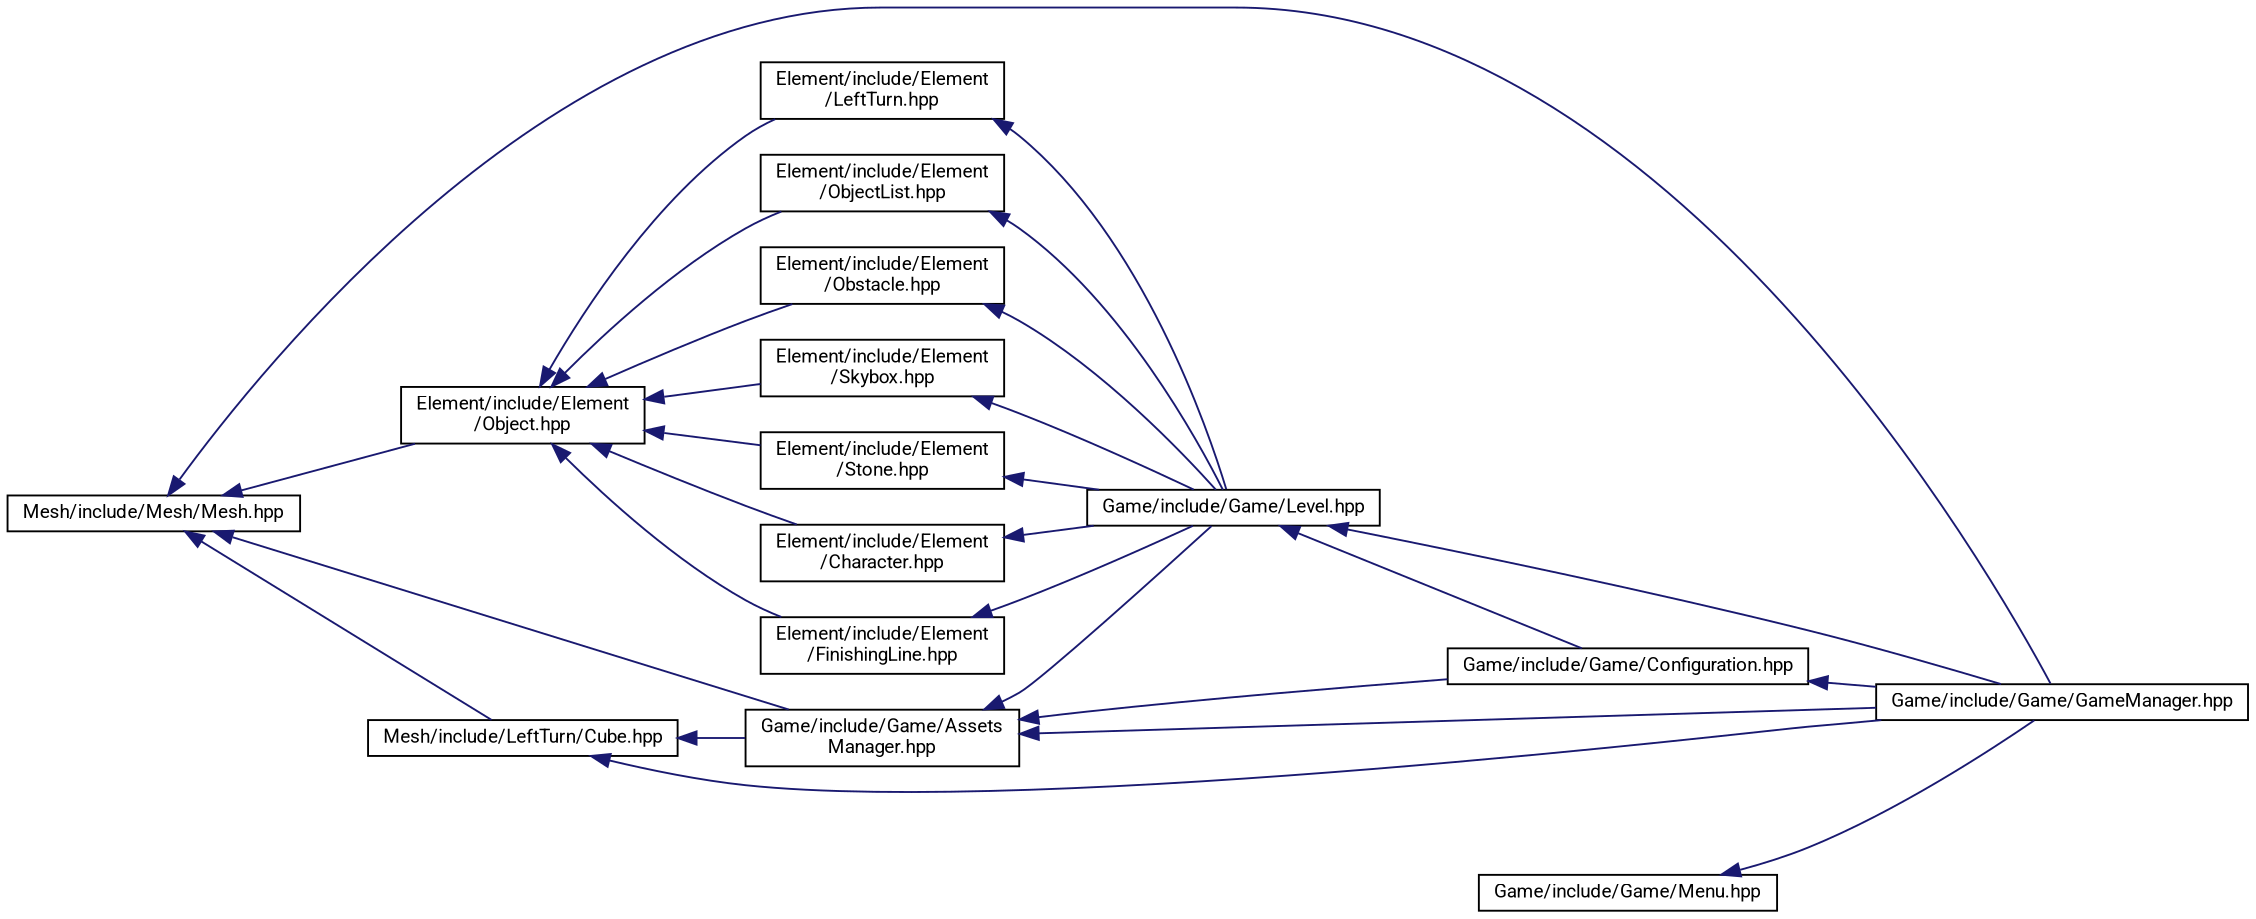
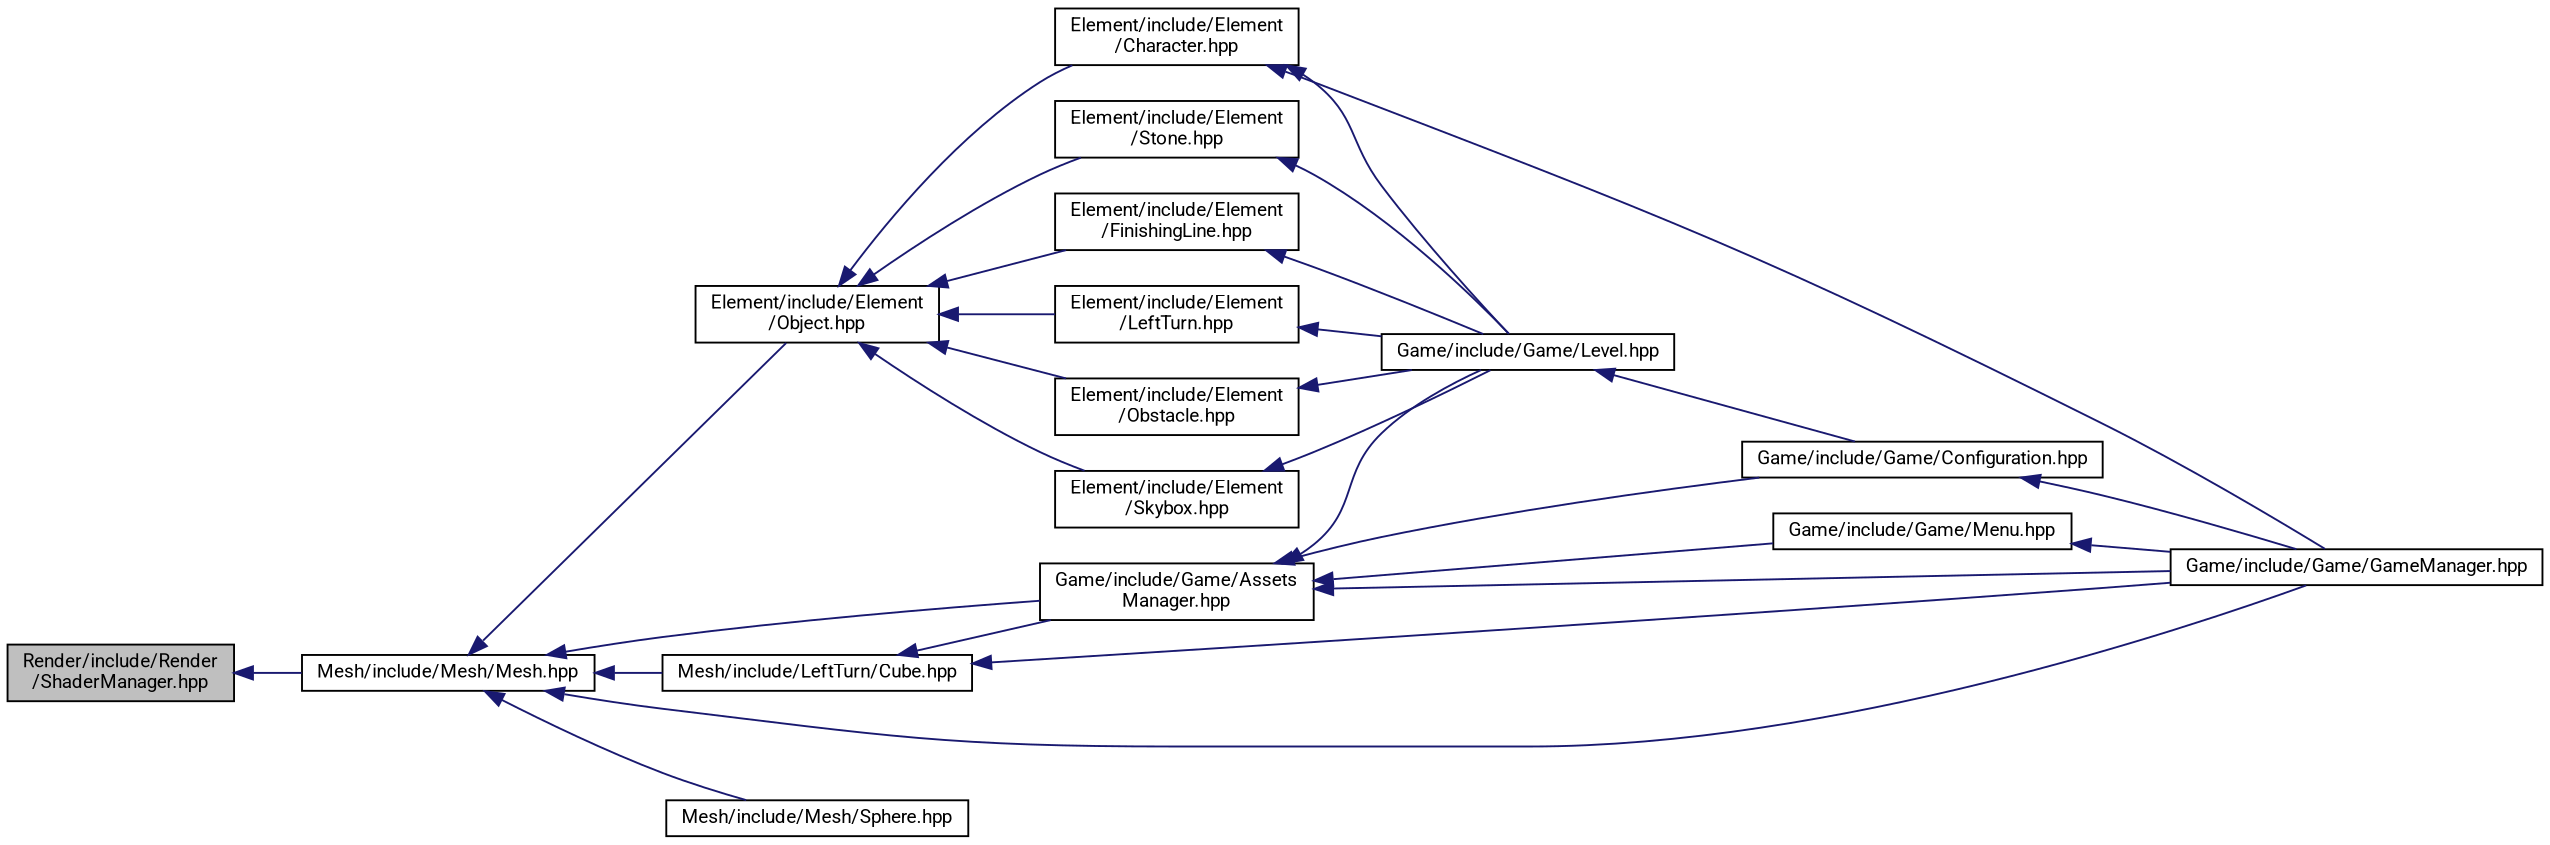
  digraph {
    fontname=Roboto
    rankdir=LR
    node [color=black fillcolor=white fontname=Roboto fontsize=10 shape=record style=filled]
    edge [color=midnightblue dir=back fontname=Roboto fontsize=10 labelfontname=Helvetica labelfontsize=10 style=solid]
+   n1 [fillcolor=grey75 fontcolor=black height=0.2 label="Render/include/Render\l/ShaderManager.hpp" width=0.4]
    n2 [height=0.2 label="Mesh/include/Mesh/Mesh.hpp" width=0.4]
    n3 [height=0.2 label="Element/include/Element\l/Object.hpp" width=0.4]
    n4 [height=0.2 label="Game/include/Game/GameManager.hpp" width=0.4]
    n5 [height=0.2 label="Game/include/Game/Assets\lManager.hpp" width=0.4]
    n6 [height=0.2 label="Mesh/include/LeftTurn/Cube.hpp" width=0.4]
+   n7 [height=0.2 label="Mesh/include/Mesh/Sphere.hpp" width=0.4]
    n8 [height=0.2 label="Element/include/Element\l/Character.hpp" width=0.4]
    n9 [height=0.2 label="Element/include/Element\l/FinishingLine.hpp" width=0.4]
    n10 [height=0.2 label="Element/include/Element\l/LeftTurn.hpp" width=0.4]
-   n11 [height=0.2 label="Element/include/Element\l/ObjectList.hpp" width=0.4]
    n12 [height=0.2 label="Element/include/Element\l/Obstacle.hpp" width=0.4]
    n13 [height=0.2 label="Element/include/Element\l/Skybox.hpp" width=0.4]
    n14 [height=0.2 label="Element/include/Element\l/Stone.hpp" width=0.4]
    n15 [height=0.2 label="Game/include/Game/Level.hpp" width=0.4]
    n16 [height=0.2 label="Game/include/Game/Configuration.hpp" width=0.4]
    n17 [height=0.2 label="Game/include/Game/Menu.hpp" width=0.4]
+   n1 -> n2
    n2 -> n3
    n2 -> n4
    n2 -> n5
    n2 -> n6
+   n2 -> n7
    n3 -> n8
    n3 -> n9
    n3 -> n10
-   n3 -> n11
    n3 -> n12
    n3 -> n13
    n3 -> n14
    n5 -> n4
    n5 -> n15
    n5 -> n16
+   n5 -> n17
    n6 -> n4
    n6 -> n5
    n8 -> n15
    n9 -> n15
    n10 -> n15
-   n11 -> n15
    n12 -> n15
    n13 -> n15
    n14 -> n15
-   n15 -> n4
+   n8 -> n4
    n15 -> n16
    n16 -> n4
    n17 -> n4
  }
